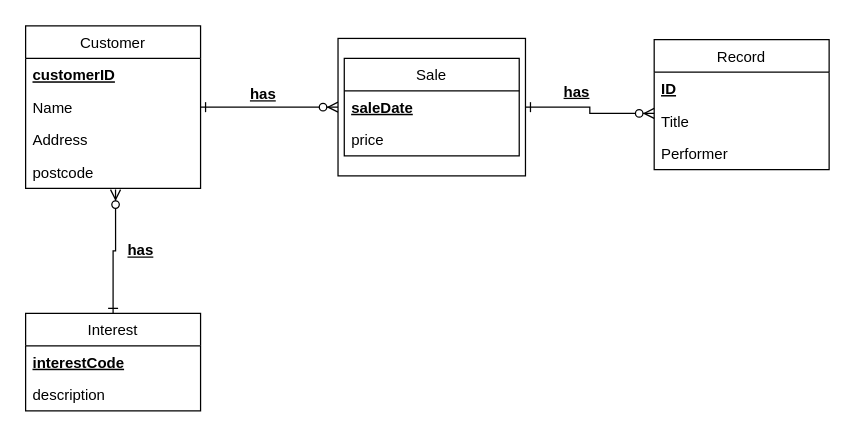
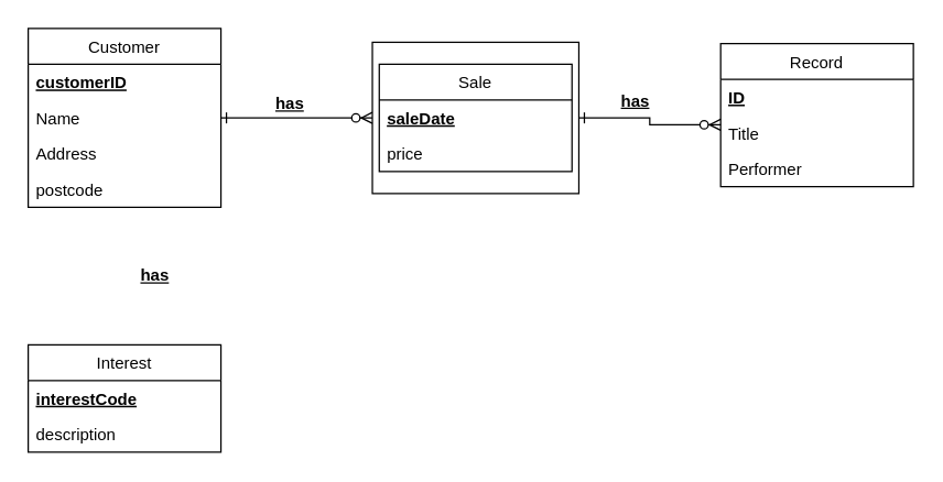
  <mxCell id="0" />
  <mxCell id="1" parent="0" />
  <mxCell id="2" value="Customer" style="swimlane;fontStyle=0;childLayout=stackLayout;horizontal=1;startSize=26;fillColor=none;horizontalStack=0;resizeParent=1;resizeParentMax=0;resizeLast=0;collapsible=1;marginBottom=0;" vertex="1" parent="1"><mxGeometry x="20" y="20" width="140" height="130" as="geometry" /></mxCell>
  <mxCell id="3" value="customerID" style="text;strokeColor=none;fillColor=none;align=left;verticalAlign=top;spacingLeft=4;spacingRight=4;overflow=hidden;rotatable=0;points=[[0,0.5],[1,0.5]];portConstraint=eastwest;fontStyle=5" vertex="1" parent="2"><mxGeometry y="26" width="140" height="26" as="geometry" /></mxCell>
  <mxCell id="4" value="Name" style="text;strokeColor=none;fillColor=none;align=left;verticalAlign=top;spacingLeft=4;spacingRight=4;overflow=hidden;rotatable=0;points=[[0,0.5],[1,0.5]];portConstraint=eastwest;" vertex="1" parent="2"><mxGeometry y="52" width="140" height="26" as="geometry" /></mxCell>
  <mxCell id="5" value="Address&#10;" style="text;strokeColor=none;fillColor=none;align=left;verticalAlign=top;spacingLeft=4;spacingRight=4;overflow=hidden;rotatable=0;points=[[0,0.5],[1,0.5]];portConstraint=eastwest;" vertex="1" parent="2"><mxGeometry y="78" width="140" height="26" as="geometry" /></mxCell>
  <mxCell id="6" value="postcode" style="text;strokeColor=none;fillColor=none;align=left;verticalAlign=top;spacingLeft=4;spacingRight=4;overflow=hidden;rotatable=0;points=[[0,0.5],[1,0.5]];portConstraint=eastwest;" vertex="1" parent="2"><mxGeometry y="104" width="140" height="26" as="geometry" /></mxCell>
- <mxCell id="7" style="edgeStyle=orthogonalEdgeStyle;rounded=0;orthogonalLoop=1;jettySize=auto;html=1;exitX=0.5;exitY=0;exitDx=0;exitDy=0;startArrow=ERone;startFill=0;endArrow=ERzeroToMany;endFill=1;entryX=0.514;entryY=1.038;entryDx=0;entryDy=0;entryPerimeter=0;" edge="1" parent="1" source="8" target="6"><mxGeometry relative="1" as="geometry"><mxPoint x="90" y="160" as="targetPoint" /></mxGeometry></mxCell>
  <mxCell id="8" value="Interest" style="swimlane;fontStyle=0;childLayout=stackLayout;horizontal=1;startSize=26;fillColor=none;horizontalStack=0;resizeParent=1;resizeParentMax=0;resizeLast=0;collapsible=1;marginBottom=0;" vertex="1" parent="1"><mxGeometry x="20" y="250" width="140" height="78" as="geometry" /></mxCell>
  <mxCell id="9" value="interestCode" style="text;strokeColor=none;fillColor=none;align=left;verticalAlign=top;spacingLeft=4;spacingRight=4;overflow=hidden;rotatable=0;points=[[0,0.5],[1,0.5]];portConstraint=eastwest;fontStyle=5" vertex="1" parent="8"><mxGeometry y="26" width="140" height="26" as="geometry" /></mxCell>
  <mxCell id="10" value="description&#10;" style="text;strokeColor=none;fillColor=none;align=left;verticalAlign=top;spacingLeft=4;spacingRight=4;overflow=hidden;rotatable=0;points=[[0,0.5],[1,0.5]];portConstraint=eastwest;" vertex="1" parent="8"><mxGeometry y="52" width="140" height="26" as="geometry" /></mxCell>
  <mxCell id="11" value="Record" style="swimlane;fontStyle=0;childLayout=stackLayout;horizontal=1;startSize=26;fillColor=none;horizontalStack=0;resizeParent=1;resizeParentMax=0;resizeLast=0;collapsible=1;marginBottom=0;" vertex="1" parent="1"><mxGeometry x="523" y="31" width="140" height="104" as="geometry" /></mxCell>
  <mxCell id="12" value="ID" style="text;strokeColor=none;fillColor=none;align=left;verticalAlign=top;spacingLeft=4;spacingRight=4;overflow=hidden;rotatable=0;points=[[0,0.5],[1,0.5]];portConstraint=eastwest;fontStyle=5" vertex="1" parent="11"><mxGeometry y="26" width="140" height="26" as="geometry" /></mxCell>
  <mxCell id="13" value="Title" style="text;strokeColor=none;fillColor=none;align=left;verticalAlign=top;spacingLeft=4;spacingRight=4;overflow=hidden;rotatable=0;points=[[0,0.5],[1,0.5]];portConstraint=eastwest;" vertex="1" parent="11"><mxGeometry y="52" width="140" height="26" as="geometry" /></mxCell>
  <mxCell id="14" value="Performer" style="text;strokeColor=none;fillColor=none;align=left;verticalAlign=top;spacingLeft=4;spacingRight=4;overflow=hidden;rotatable=0;points=[[0,0.5],[1,0.5]];portConstraint=eastwest;" vertex="1" parent="11"><mxGeometry y="78" width="140" height="26" as="geometry" /></mxCell>
  <mxCell id="15" style="edgeStyle=orthogonalEdgeStyle;rounded=0;orthogonalLoop=1;jettySize=auto;html=1;exitX=1;exitY=0.5;exitDx=0;exitDy=0;entryX=0;entryY=0.5;entryDx=0;entryDy=0;startArrow=ERone;startFill=0;endArrow=ERzeroToMany;endFill=1;" edge="1" parent="1" source="4" target="20"><mxGeometry relative="1" as="geometry" /></mxCell>
  <mxCell id="16" value="&lt;b&gt;&lt;u&gt;has&lt;/u&gt;&lt;/b&gt;" style="text;html=1;resizable=0;points=[];autosize=1;align=left;verticalAlign=top;spacingTop=-4;" vertex="1" parent="1"><mxGeometry x="197.5" y="65" width="40" height="20" as="geometry" /></mxCell>
  <mxCell id="17" style="edgeStyle=orthogonalEdgeStyle;rounded=0;orthogonalLoop=1;jettySize=auto;html=1;exitX=1;exitY=0.5;exitDx=0;exitDy=0;entryX=0;entryY=0.269;entryDx=0;entryDy=0;entryPerimeter=0;startArrow=ERone;startFill=0;endArrow=ERzeroToMany;endFill=1;" edge="1" parent="1" source="20" target="13"><mxGeometry relative="1" as="geometry" /></mxCell>
  <mxCell id="18" value="&lt;b&gt;&lt;u&gt;has&lt;/u&gt;&lt;/b&gt;" style="text;html=1;resizable=0;points=[];autosize=1;align=left;verticalAlign=top;spacingTop=-4;" vertex="1" parent="1"><mxGeometry x="449" y="63" width="40" height="20" as="geometry" /></mxCell>
  <mxCell id="19" value="&lt;b&gt;&lt;u&gt;has&lt;/u&gt;&lt;/b&gt;" style="text;html=1;resizable=0;points=[];autosize=1;align=left;verticalAlign=top;spacingTop=-4;" vertex="1" parent="1"><mxGeometry x="100" y="190" width="40" height="20" as="geometry" /></mxCell>
  <mxCell id="20" value="" style="rounded=0;whiteSpace=wrap;html=1;" vertex="1" parent="1"><mxGeometry x="270" y="30" width="150" height="110" as="geometry" /></mxCell>
  <mxCell id="21" value="Sale" style="swimlane;fontStyle=0;childLayout=stackLayout;horizontal=1;startSize=26;fillColor=none;horizontalStack=0;resizeParent=1;resizeParentMax=0;resizeLast=0;collapsible=1;marginBottom=0;" vertex="1" parent="1"><mxGeometry x="275" y="46" width="140" height="78" as="geometry" /></mxCell>
  <mxCell id="22" value="saleDate" style="text;strokeColor=none;fillColor=none;align=left;verticalAlign=top;spacingLeft=4;spacingRight=4;overflow=hidden;rotatable=0;points=[[0,0.5],[1,0.5]];portConstraint=eastwest;fontStyle=5" vertex="1" parent="21"><mxGeometry y="26" width="140" height="26" as="geometry" /></mxCell>
  <mxCell id="23" value="price" style="text;strokeColor=none;fillColor=none;align=left;verticalAlign=top;spacingLeft=4;spacingRight=4;overflow=hidden;rotatable=0;points=[[0,0.5],[1,0.5]];portConstraint=eastwest;" vertex="1" parent="21"><mxGeometry y="52" width="140" height="26" as="geometry" /></mxCell>
